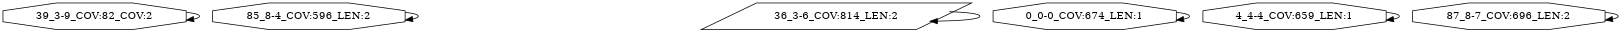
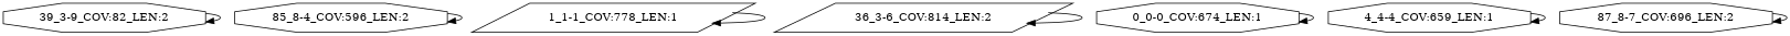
  digraph {
    node [shape=octagon]
-   "39_3-9_COV:82_LEN:2" [label="39_3-9_COV:82_COV:2"]
+   "39_3-9_COV:82_LEN:2"
    n2 [label="85_8-4_COV:596_LEN:2"]
+   "1_1-1_COV:778_LEN:1" [shape=parallelogram]
    "36_3-6_COV:814_LEN:2" [shape=parallelogram]
    "0_0-0_COV:674_LEN:1"
    "4_4-4_COV:659_LEN:1"
    "87_8-7_COV:696_LEN:2"
    "39_3-9_COV:82_LEN:2" -> "39_3-9_COV:82_LEN:2"
    n2 -> n2
+   "1_1-1_COV:778_LEN:1" -> "1_1-1_COV:778_LEN:1"
    "36_3-6_COV:814_LEN:2" -> "36_3-6_COV:814_LEN:2"
    "0_0-0_COV:674_LEN:1" -> "0_0-0_COV:674_LEN:1"
    "4_4-4_COV:659_LEN:1" -> "4_4-4_COV:659_LEN:1"
    "87_8-7_COV:696_LEN:2" -> "87_8-7_COV:696_LEN:2"
  }
